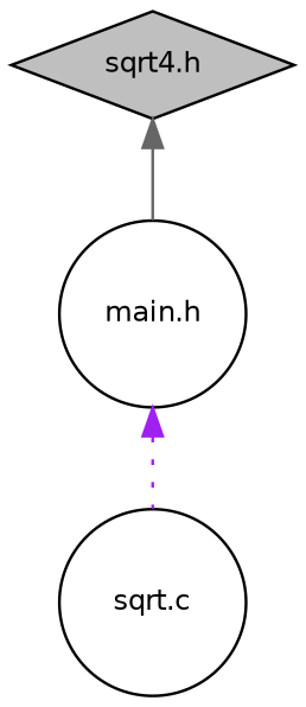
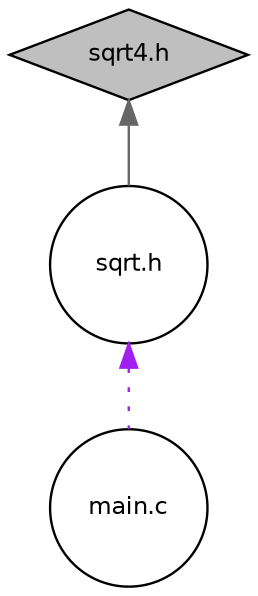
  digraph {
    node [color=black fillcolor=white fontname=Helvetica fontsize=10 shape=circle style=filled]
    edge [dir=back fontname=Helvetica fontsize=10 labelfontname=Helvetica labelfontsize=10]
    n1 [fillcolor=grey75 fontcolor=black height=0.2 label="sqrt4.h" shape=diamond width=0.4]
-   n2 [height=0.2 label="main.h" width=0.4]
-   n3 [height=0.2 label="sqrt.c" width=0.4]
+   n2 [height=0.2 label="sqrt.h" width=0.4]
+   n3 [height=0.2 label="main.c" width=0.4]
    n1 -> n2 [color=gray40 style=solid]
    n2 -> n3 [color=purple style=dotted]
  }
